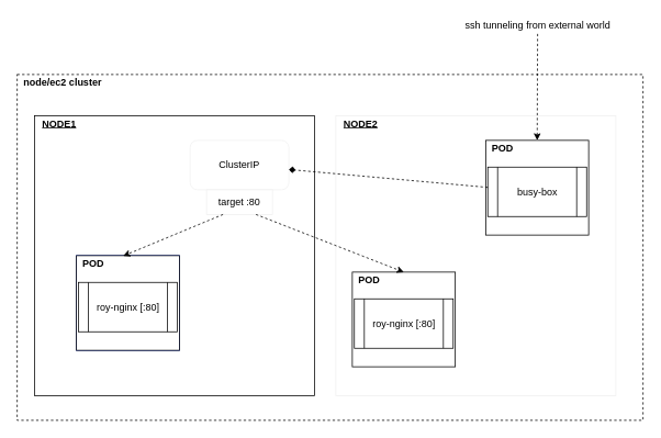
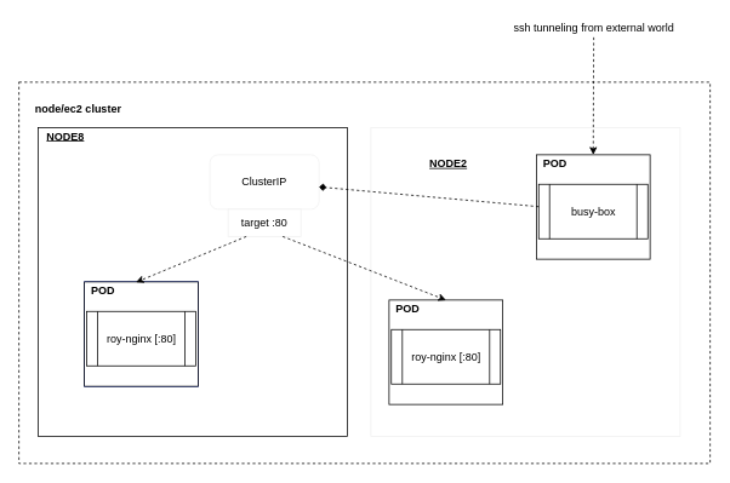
  <mxCell id="0" />
  <mxCell id="1" parent="0" />
  <mxCell id="2" value="" style="rounded=0;whiteSpace=wrap;html=1;dashed=1;" vertex="1" parent="1"><mxGeometry x="20" y="90" width="760" height="420" as="geometry" /></mxCell>
  <mxCell id="3" value="" style="whiteSpace=wrap;html=1;aspect=fixed;" parent="1" vertex="1"><mxGeometry x="41" y="140" width="340" height="340" as="geometry" /></mxCell>
  <mxCell id="4" value="" style="whiteSpace=wrap;html=1;aspect=fixed;strokeColor=#F0F0F0;" parent="1" vertex="1"><mxGeometry x="407" y="140" width="340" height="340" as="geometry" /></mxCell>
- <mxCell id="5" value="NODE1" style="text;html=1;align=center;verticalAlign=middle;resizable=0;points=[];autosize=1;fontStyle=5" parent="1" vertex="1"><mxGeometry x="41" y="140" width="60" height="20" as="geometry" /></mxCell>
- <mxCell id="6" value="NODE2" style="text;html=1;align=center;verticalAlign=middle;resizable=0;points=[];autosize=1;fontStyle=5" parent="1" vertex="1"><mxGeometry x="407" y="140" width="60" height="20" as="geometry" /></mxCell>
+ <mxCell id="5" value="NODE8" style="text;html=1;align=center;verticalAlign=middle;resizable=0;points=[];autosize=1;fontStyle=5" parent="1" vertex="1"><mxGeometry x="41" y="140" width="60" height="20" as="geometry" /></mxCell>
+ <mxCell id="6" value="NODE2" style="text;html=1;align=center;verticalAlign=middle;resizable=0;points=[];autosize=1;fontStyle=5" parent="1" vertex="1"><mxGeometry x="462" y="170" width="60" height="20" as="geometry" /></mxCell>
  <mxCell id="7" value="" style="group;fillColor=#0050ef;strokeColor=#001DBC;fontColor=#ffffff;" parent="1" vertex="1" connectable="0"><mxGeometry x="92" y="310" width="125" height="115" as="geometry" /></mxCell>
  <mxCell id="8" value="" style="rounded=0;whiteSpace=wrap;html=1;" parent="7" vertex="1"><mxGeometry width="125" height="115" as="geometry" /></mxCell>
  <mxCell id="9" value="roy-nginx [:80]" style="shape=process;whiteSpace=wrap;html=1;backgroundOutline=1;" parent="7" vertex="1"><mxGeometry x="2.5" y="32.5" width="120" height="60" as="geometry" /></mxCell>
  <mxCell id="10" value="POD" style="text;html=1;align=center;verticalAlign=middle;resizable=0;points=[];autosize=1;fontStyle=1" parent="7" vertex="1"><mxGeometry width="40" height="20" as="geometry" /></mxCell>
  <mxCell id="11" value="" style="group" parent="1" vertex="1" connectable="0"><mxGeometry x="427" y="330" width="125" height="115" as="geometry" /></mxCell>
  <mxCell id="12" value="" style="rounded=0;whiteSpace=wrap;html=1;" parent="11" vertex="1"><mxGeometry width="125" height="115" as="geometry" /></mxCell>
  <mxCell id="13" value="roy-nginx [:80]" style="shape=process;whiteSpace=wrap;html=1;backgroundOutline=1;" parent="11" vertex="1"><mxGeometry x="2.5" y="32.5" width="120" height="60" as="geometry" /></mxCell>
  <mxCell id="14" value="POD" style="text;html=1;align=center;verticalAlign=middle;resizable=0;points=[];autosize=1;fontStyle=1" parent="11" vertex="1"><mxGeometry width="40" height="20" as="geometry" /></mxCell>
  <mxCell id="15" value="" style="group;strokeColor=#f0f0f0;" parent="1" vertex="1" connectable="0"><mxGeometry x="589" y="170" width="125" height="115" as="geometry" /></mxCell>
  <mxCell id="16" value="" style="rounded=0;whiteSpace=wrap;html=1;" parent="15" vertex="1"><mxGeometry width="125" height="115" as="geometry" /></mxCell>
  <mxCell id="17" value="busy-box" style="shape=process;whiteSpace=wrap;html=1;backgroundOutline=1;" parent="15" vertex="1"><mxGeometry x="2.5" y="32.5" width="120" height="60" as="geometry" /></mxCell>
  <mxCell id="18" value="POD" style="text;html=1;align=center;verticalAlign=middle;resizable=0;points=[];autosize=1;fontStyle=1" parent="15" vertex="1"><mxGeometry width="40" height="20" as="geometry" /></mxCell>
  <mxCell id="19" value="" style="group" parent="1" vertex="1" connectable="0"><mxGeometry x="230" y="170" width="120" height="90" as="geometry" /></mxCell>
  <mxCell id="20" value="ClusterIP" style="rounded=1;whiteSpace=wrap;html=1;strokeColor=#F0F0F0;" parent="19" vertex="1"><mxGeometry width="120" height="60" as="geometry" /></mxCell>
  <mxCell id="21" value="target :80" style="whiteSpace=wrap;html=1;strokeColor=#F0F0F0;rounded=0;" parent="19" vertex="1"><mxGeometry x="20" y="60" width="80" height="30" as="geometry" /></mxCell>
  <mxCell id="22" style="rounded=0;orthogonalLoop=1;jettySize=auto;html=1;dashed=1;endArrow=diamond;" parent="1" source="17" target="20" edge="1"><mxGeometry relative="1" as="geometry" /></mxCell>
  <mxCell id="23" style="edgeStyle=none;rounded=0;orthogonalLoop=1;jettySize=auto;html=1;exitX=0.25;exitY=1;exitDx=0;exitDy=0;entryX=0.454;entryY=0.003;entryDx=0;entryDy=0;entryPerimeter=0;dashed=1;" parent="1" source="21" target="8" edge="1"><mxGeometry relative="1" as="geometry" /></mxCell>
  <mxCell id="24" style="edgeStyle=none;rounded=0;orthogonalLoop=1;jettySize=auto;html=1;exitX=0.75;exitY=1;exitDx=0;exitDy=0;entryX=0.5;entryY=0;entryDx=0;entryDy=0;dashed=1;" parent="1" source="21" target="12" edge="1"><mxGeometry relative="1" as="geometry" /></mxCell>
  <mxCell id="25" style="rounded=0;orthogonalLoop=1;jettySize=auto;html=1;exitX=0.5;exitY=0;exitDx=0;exitDy=0;endArrow=none;endFill=0;startArrow=classic;startFill=1;dashed=1;" edge="1" parent="1" source="16"><mxGeometry relative="1" as="geometry"><mxPoint x="652" y="40" as="targetPoint" /></mxGeometry></mxCell>
- <mxCell id="26" value="node/ec2 cluster" style="text;html=1;align=center;verticalAlign=middle;resizable=0;points=[];autosize=1;fontStyle=1" vertex="1" parent="1"><mxGeometry x="20" y="90" width="110" height="20" as="geometry" /></mxCell>
+ <mxCell id="26" value="node/ec2 cluster" style="text;html=1;align=center;verticalAlign=middle;resizable=0;points=[];autosize=1;fontStyle=1" vertex="1" parent="1"><mxGeometry x="30" y="110" width="110" height="20" as="geometry" /></mxCell>
  <mxCell id="27" value="ssh tunneling from external world" style="text;html=1;align=center;verticalAlign=middle;resizable=0;points=[];autosize=1;" vertex="1" parent="1"><mxGeometry x="557" y="20" width="190" height="20" as="geometry" /></mxCell>
